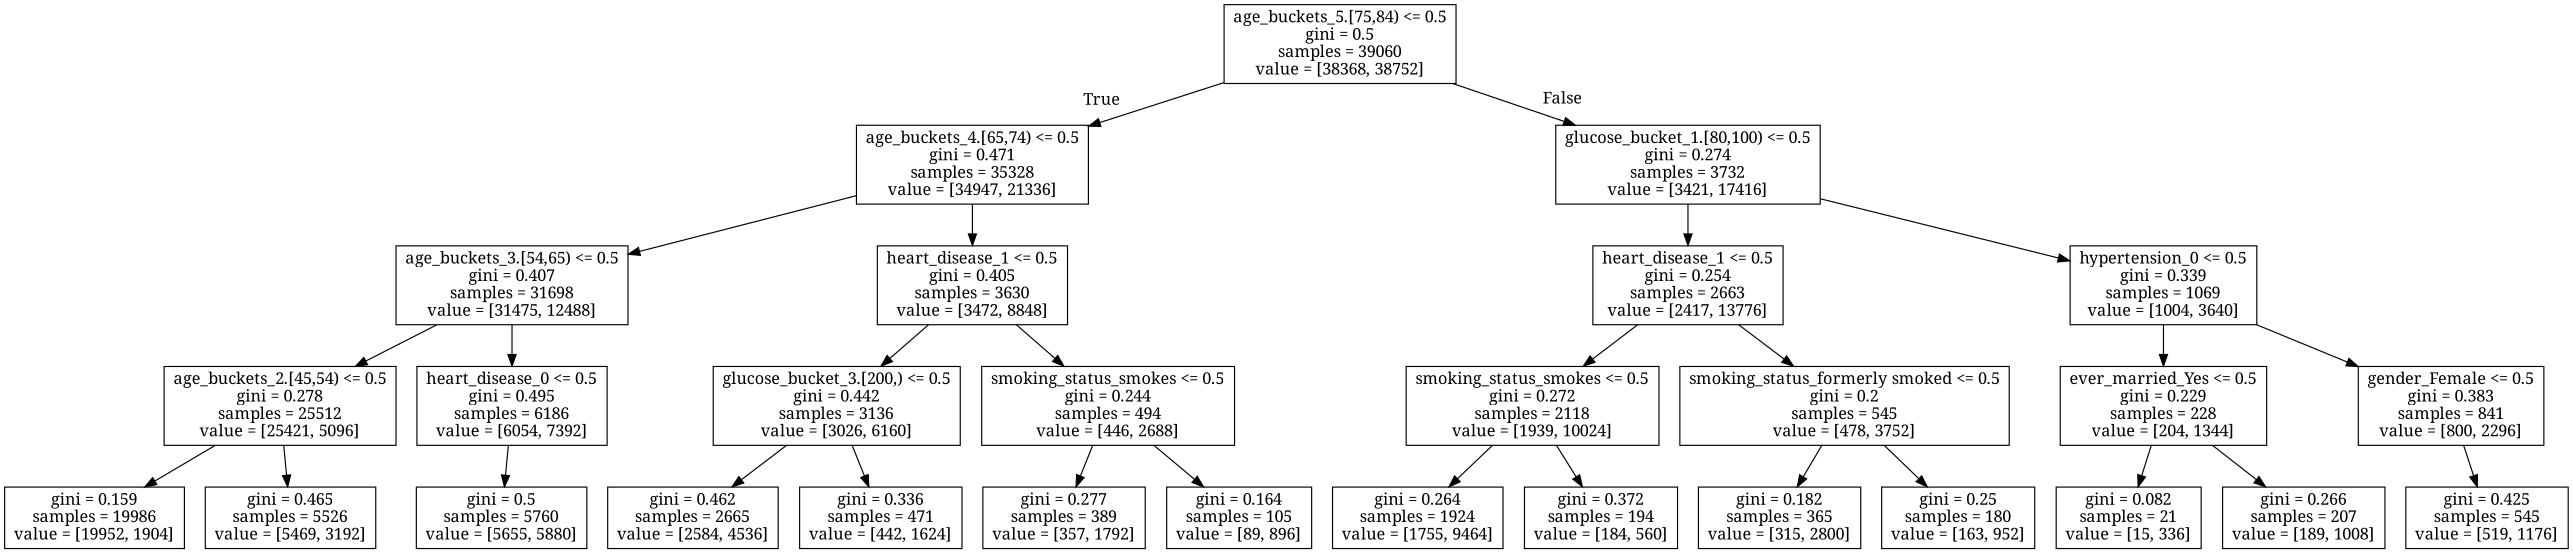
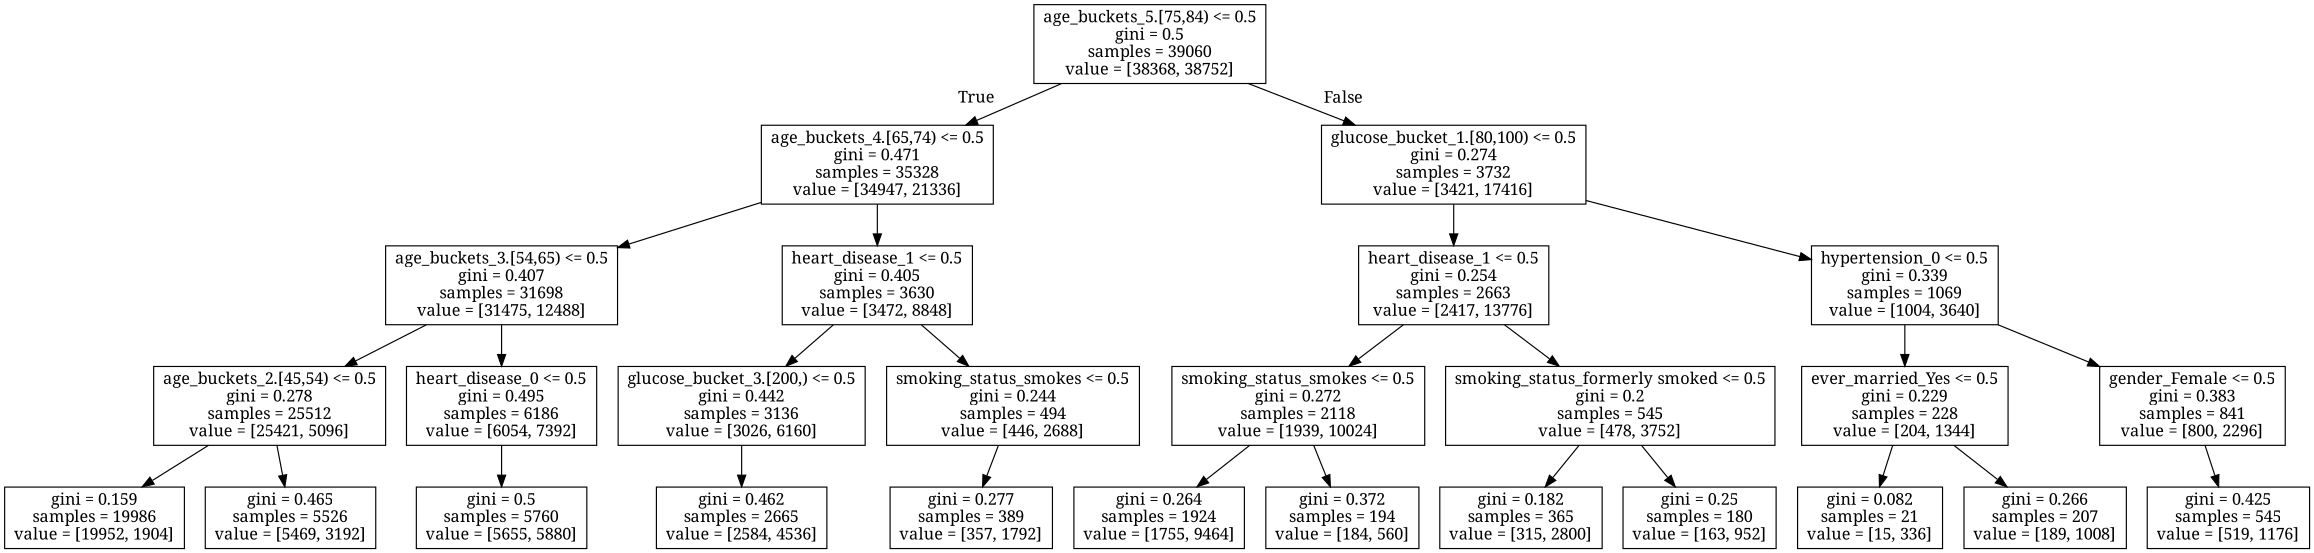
  digraph {
    fontname="Noto Serif"
    node [fontname="Noto Serif" shape=box]
    edge [fontname="Noto Serif"]
    n1 [label="age_buckets_5.[75,84) <= 0.5\ngini = 0.5\nsamples = 39060\nvalue = [38368, 38752]"]
    n2 [label="age_buckets_4.[65,74) <= 0.5\ngini = 0.471\nsamples = 35328\nvalue = [34947, 21336]"]
    n3 [label="glucose_bucket_1.[80,100) <= 0.5\ngini = 0.274\nsamples = 3732\nvalue = [3421, 17416]"]
    n4 [label="age_buckets_3.[54,65) <= 0.5\ngini = 0.407\nsamples = 31698\nvalue = [31475, 12488]"]
    n5 [label="heart_disease_1 <= 0.5\ngini = 0.405\nsamples = 3630\nvalue = [3472, 8848]"]
    n6 [label="heart_disease_1 <= 0.5\ngini = 0.254\nsamples = 2663\nvalue = [2417, 13776]"]
    n7 [label="hypertension_0 <= 0.5\ngini = 0.339\nsamples = 1069\nvalue = [1004, 3640]"]
    n8 [label="age_buckets_2.[45,54) <= 0.5\ngini = 0.278\nsamples = 25512\nvalue = [25421, 5096]"]
    n9 [label="heart_disease_0 <= 0.5\ngini = 0.495\nsamples = 6186\nvalue = [6054, 7392]"]
    n10 [label="glucose_bucket_3.[200,) <= 0.5\ngini = 0.442\nsamples = 3136\nvalue = [3026, 6160]"]
    n11 [label="smoking_status_smokes <= 0.5\ngini = 0.244\nsamples = 494\nvalue = [446, 2688]"]
    n12 [label="gini = 0.159\nsamples = 19986\nvalue = [19952, 1904]"]
    n13 [label="gini = 0.465\nsamples = 5526\nvalue = [5469, 3192]"]
    n14 [label="gini = 0.5\nsamples = 5760\nvalue = [5655, 5880]"]
    n15 [label="gini = 0.462\nsamples = 2665\nvalue = [2584, 4536]"]
-   n16 [label="gini = 0.336\nsamples = 471\nvalue = [442, 1624]"]
    n17 [label="gini = 0.277\nsamples = 389\nvalue = [357, 1792]"]
-   n18 [label="gini = 0.164\nsamples = 105\nvalue = [89, 896]"]
    n19 [label="smoking_status_smokes <= 0.5\ngini = 0.272\nsamples = 2118\nvalue = [1939, 10024]"]
    n20 [label="smoking_status_formerly smoked <= 0.5\ngini = 0.2\nsamples = 545\nvalue = [478, 3752]"]
    n21 [label="ever_married_Yes <= 0.5\ngini = 0.229\nsamples = 228\nvalue = [204, 1344]"]
    n22 [label="gender_Female <= 0.5\ngini = 0.383\nsamples = 841\nvalue = [800, 2296]"]
    n23 [label="gini = 0.264\nsamples = 1924\nvalue = [1755, 9464]"]
    n24 [label="gini = 0.372\nsamples = 194\nvalue = [184, 560]"]
    n25 [label="gini = 0.182\nsamples = 365\nvalue = [315, 2800]"]
    n26 [label="gini = 0.25\nsamples = 180\nvalue = [163, 952]"]
    n27 [label="gini = 0.082\nsamples = 21\nvalue = [15, 336]"]
    n28 [label="gini = 0.266\nsamples = 207\nvalue = [189, 1008]"]
    n29 [label="gini = 0.425\nsamples = 545\nvalue = [519, 1176]"]
    n1 -> n2 [headlabel=True labelangle=45 labeldistance=2.5]
    n1 -> n3 [headlabel=False labelangle=-45 labeldistance=2.5]
    n2 -> n4
    n2 -> n5
    n3 -> n6
    n3 -> n7
    n4 -> n8
    n4 -> n9
    n5 -> n10
    n5 -> n11
    n6 -> n19
    n6 -> n20
    n7 -> n21
    n7 -> n22
    n8 -> n12
    n8 -> n13
    n9 -> n14
    n10 -> n15
-   n10 -> n16
    n11 -> n17
-   n11 -> n18
    n19 -> n23
    n19 -> n24
    n20 -> n25
    n20 -> n26
    n21 -> n27
    n21 -> n28
    n22 -> n29
  }
